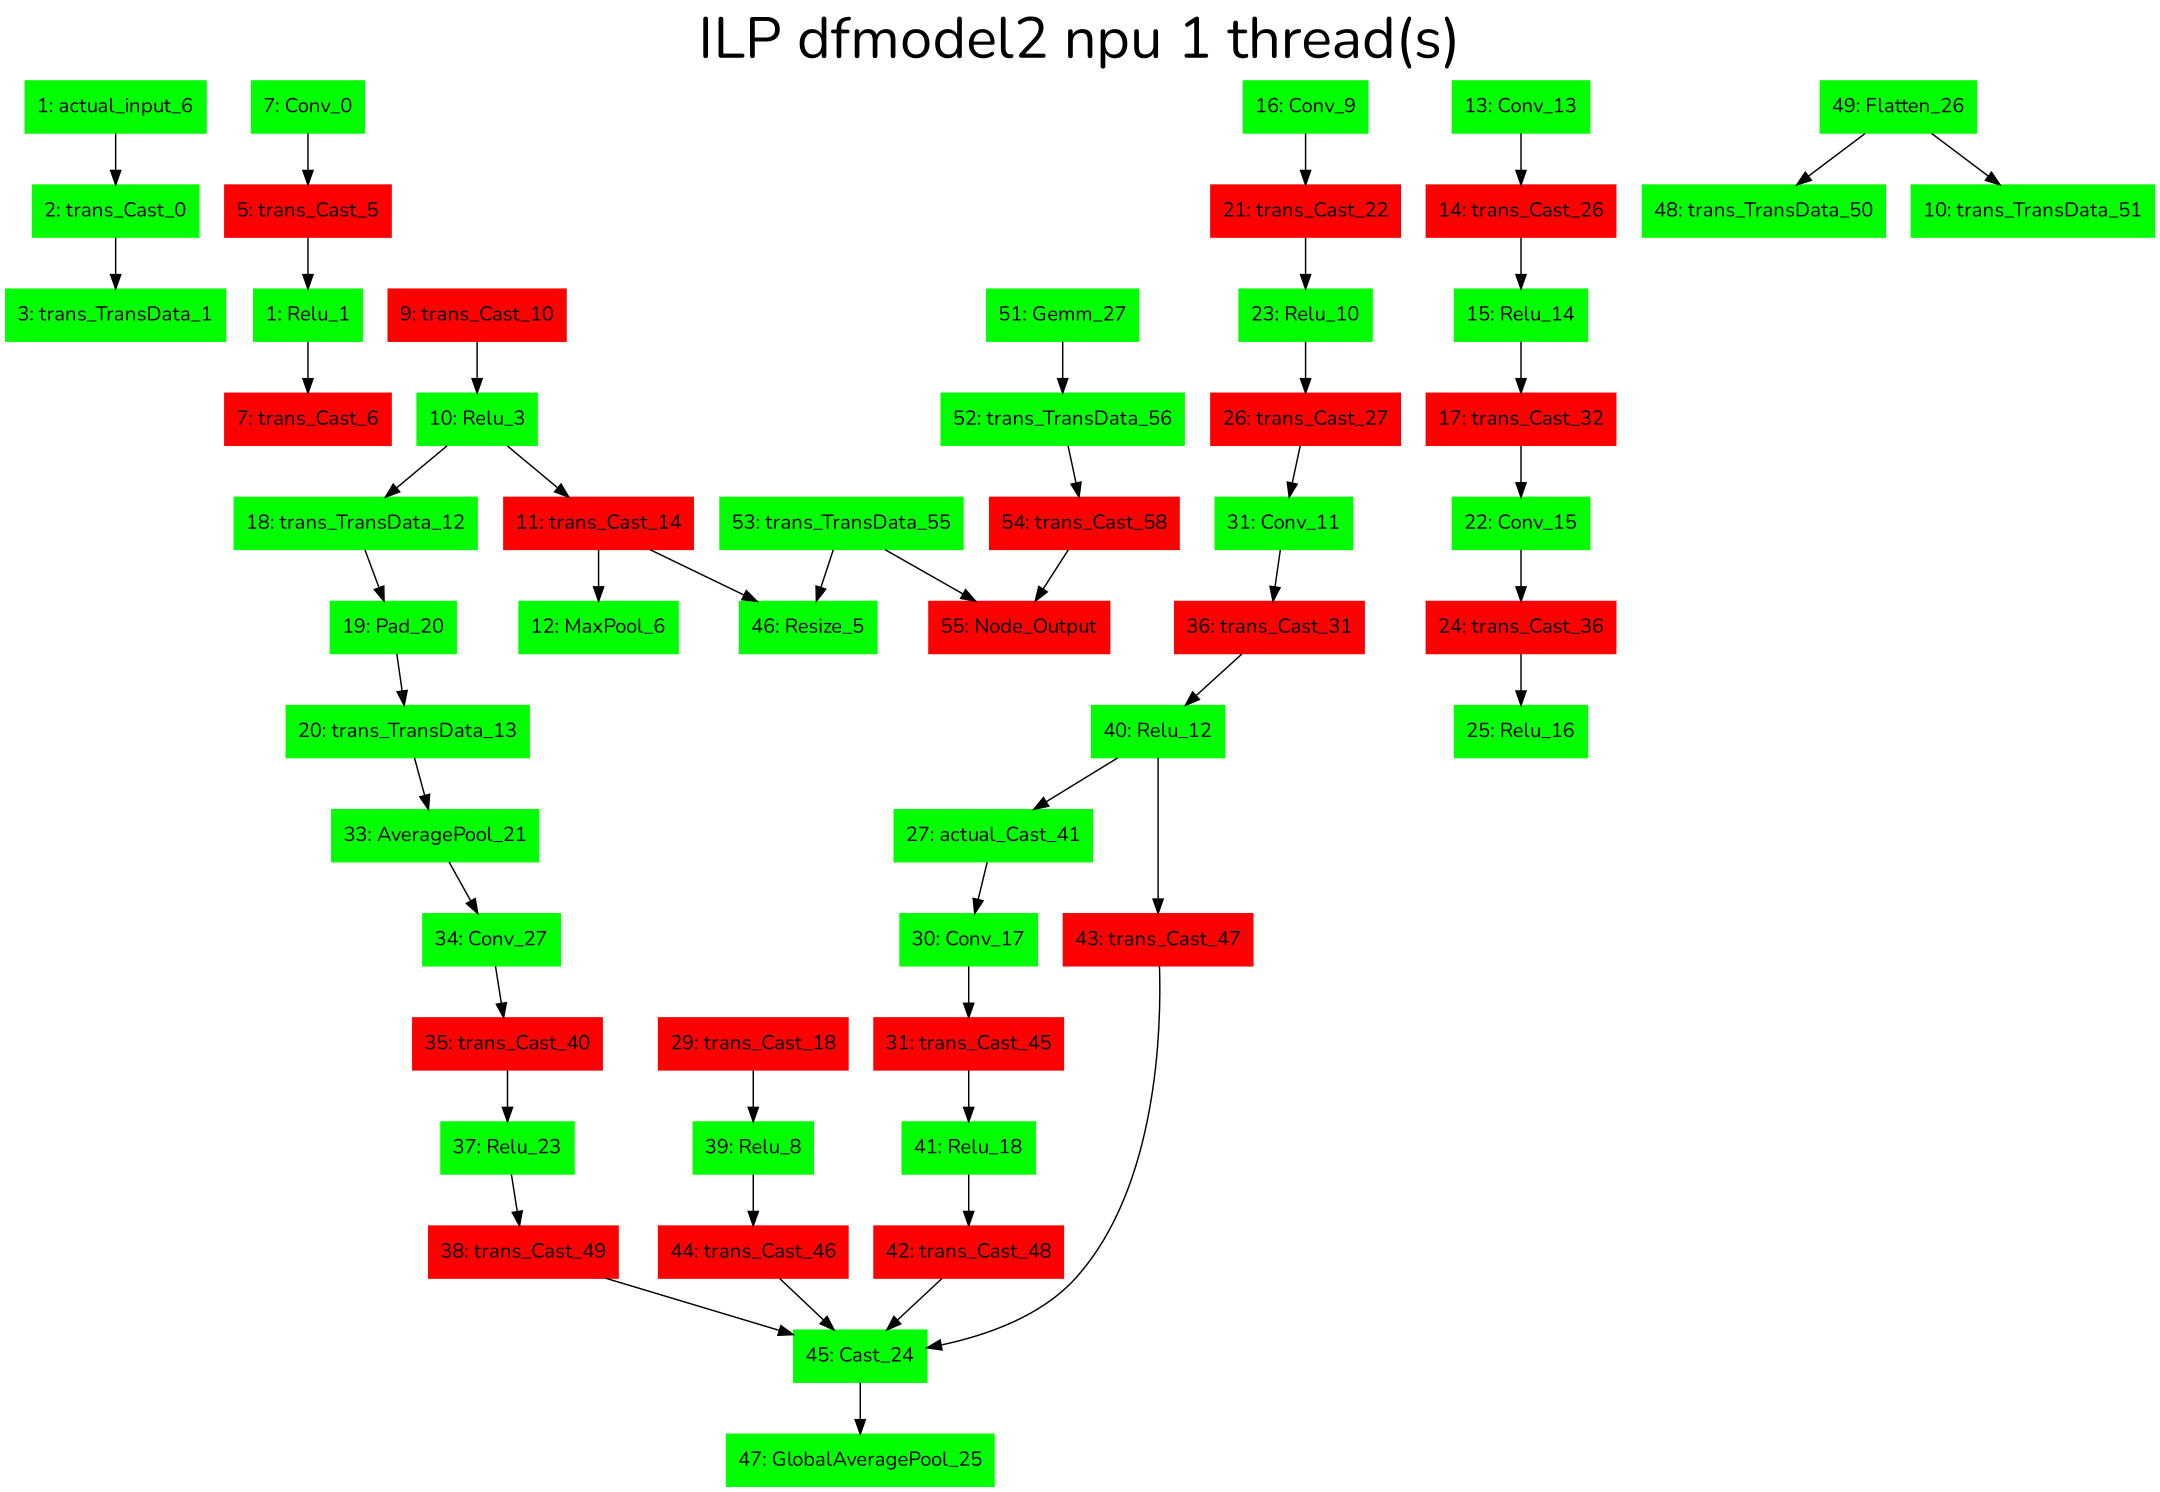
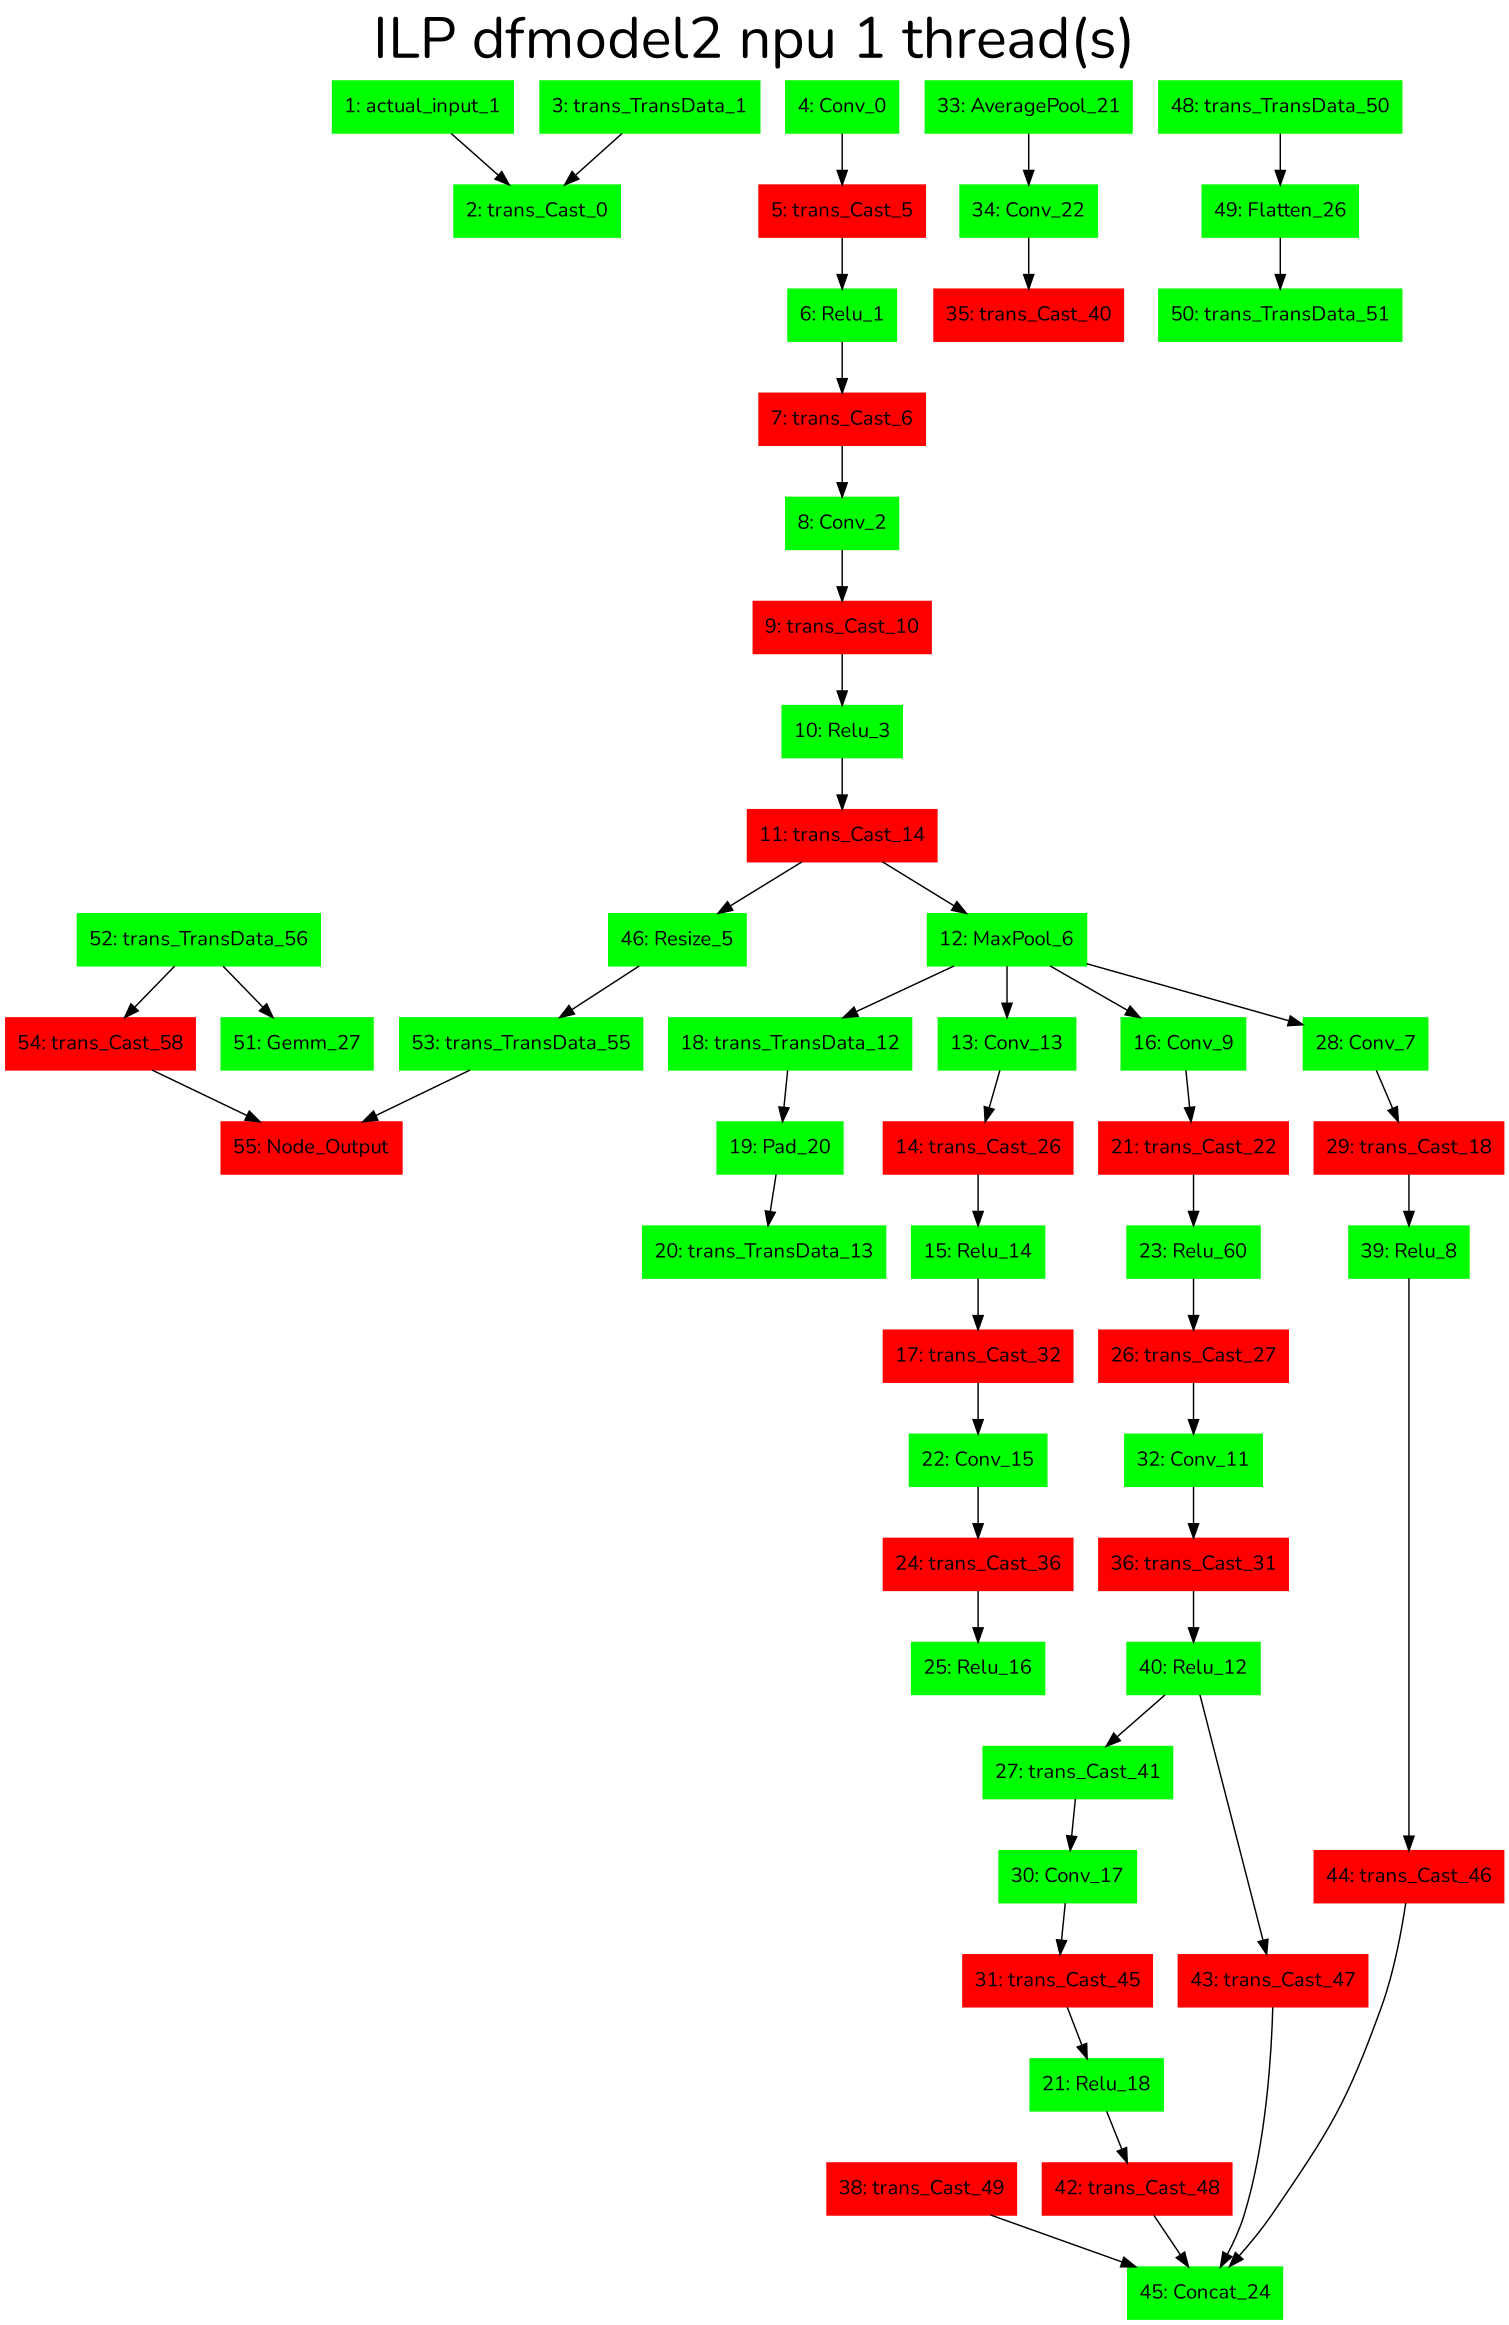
  digraph {
    fontcolor=black
    fontname=Nunito
    fontsize=40
    label="ILP dfmodel2 npu 1 thread(s)"
    labelloc=t
    node [color=green fontname=Nunito shape=box style=filled]
    edge [fontname=Nunito]
-   "1: actual_input_1" [label="1: actual_input_6"]
+   "1: actual_input_1"
    "2: trans_Cast_0"
    "3: trans_TransData_1"
    "5: trans_Cast_5" [color=red]
-   "4: Conv_0" [label="7: Conv_0"]
-   "6: Relu_1" [label="1: Relu_1"]
+   "4: Conv_0"
+   "6: Relu_1"
    "7: trans_Cast_6" [color=red]
+   "8: Conv_2"
    "9: trans_Cast_10" [color=red]
    "10: Relu_3"
    "11: trans_Cast_14" [color=red]
    "12: MaxPool_6"
    "46: Resize_5"
    "13: Conv_13"
    "16: Conv_9"
+   "28: Conv_7"
    "18: trans_TransData_12"
    "53: trans_TransData_55"
    "14: trans_Cast_26" [color=red]
    "21: trans_Cast_22" [color=red]
    "29: trans_Cast_18" [color=red]
    "19: Pad_20"
    "55: Node_Output" [color=red]
    "15: Relu_14"
-   "23: Relu_10"
+   "23: Relu_10" [label="23: Relu_60"]
    "39: Relu_8"
    "20: trans_TransData_13"
    "44: trans_Cast_46" [color=red]
-   "45: Concat_24" [label="45: Cast_24"]
-   "47: GlobalAveragePool_25"
+   "45: Concat_24"
    "26: trans_Cast_27" [color=red]
-   "32: Conv_11" [label="31: Conv_11"]
+   "32: Conv_11"
    "36: trans_Cast_31" [color=red]
    "40: Relu_12"
    "43: trans_Cast_47" [color=red]
-   "27: trans_Cast_41" [label="27: actual_Cast_41"]
+   "27: trans_Cast_41"
    "17: trans_Cast_32" [color=red]
    "22: Conv_15"
    "24: trans_Cast_36" [color=red]
    "25: Relu_16"
    "30: Conv_17"
    "31: trans_Cast_45" [color=red]
-   "41: Relu_18"
+   "41: Relu_18" [label="21: Relu_18"]
    "42: trans_Cast_48" [color=red]
    "33: AveragePool_21"
-   "34: Conv_22" [label="34: Conv_27"]
+   "34: Conv_22"
    "35: trans_Cast_40" [color=red]
-   "37: Relu_23"
    "38: trans_Cast_49" [color=red]
    "48: trans_TransData_50"
    "49: Flatten_26"
-   "50: trans_TransData_51" [label="10: trans_TransData_51"]
+   "50: trans_TransData_51"
    "51: Gemm_27"
    "52: trans_TransData_56"
    "54: trans_Cast_58" [color=red]
    "1: actual_input_1" -> "2: trans_Cast_0"
-   "2: trans_Cast_0" -> "3: trans_TransData_1"
+   "3: trans_TransData_1" -> "2: trans_Cast_0"
    "5: trans_Cast_5" -> "6: Relu_1"
    "4: Conv_0" -> "5: trans_Cast_5"
    "6: Relu_1" -> "7: trans_Cast_6"
+   "7: trans_Cast_6" -> "8: Conv_2"
+   "8: Conv_2" -> "9: trans_Cast_10"
    "9: trans_Cast_10" -> "10: Relu_3"
    "10: Relu_3" -> "11: trans_Cast_14"
    "11: trans_Cast_14" -> "12: MaxPool_6"
    "11: trans_Cast_14" -> "46: Resize_5"
-   "10: Relu_3" -> "18: trans_TransData_12"
-   "53: trans_TransData_55" -> "46: Resize_5"
+   "12: MaxPool_6" -> "13: Conv_13"
+   "12: MaxPool_6" -> "16: Conv_9"
+   "12: MaxPool_6" -> "28: Conv_7"
+   "12: MaxPool_6" -> "18: trans_TransData_12"
+   "46: Resize_5" -> "53: trans_TransData_55"
    "13: Conv_13" -> "14: trans_Cast_26"
    "16: Conv_9" -> "21: trans_Cast_22"
+   "28: Conv_7" -> "29: trans_Cast_18"
    "18: trans_TransData_12" -> "19: Pad_20"
    "53: trans_TransData_55" -> "55: Node_Output"
    "14: trans_Cast_26" -> "15: Relu_14"
    "21: trans_Cast_22" -> "23: Relu_10"
    "29: trans_Cast_18" -> "39: Relu_8"
    "19: Pad_20" -> "20: trans_TransData_13"
    "15: Relu_14" -> "17: trans_Cast_32"
    "23: Relu_10" -> "26: trans_Cast_27"
    "39: Relu_8" -> "44: trans_Cast_46"
-   "20: trans_TransData_13" -> "33: AveragePool_21"
    "44: trans_Cast_46" -> "45: Concat_24"
-   "45: Concat_24" -> "47: GlobalAveragePool_25"
    "26: trans_Cast_27" -> "32: Conv_11"
    "32: Conv_11" -> "36: trans_Cast_31"
    "36: trans_Cast_31" -> "40: Relu_12"
    "40: Relu_12" -> "43: trans_Cast_47"
    "40: Relu_12" -> "27: trans_Cast_41"
    "43: trans_Cast_47" -> "45: Concat_24"
    "27: trans_Cast_41" -> "30: Conv_17"
    "17: trans_Cast_32" -> "22: Conv_15"
    "22: Conv_15" -> "24: trans_Cast_36"
    "24: trans_Cast_36" -> "25: Relu_16"
    "30: Conv_17" -> "31: trans_Cast_45"
    "31: trans_Cast_45" -> "41: Relu_18"
    "41: Relu_18" -> "42: trans_Cast_48"
    "42: trans_Cast_48" -> "45: Concat_24"
    "33: AveragePool_21" -> "34: Conv_22"
    "34: Conv_22" -> "35: trans_Cast_40"
-   "35: trans_Cast_40" -> "37: Relu_23"
-   "37: Relu_23" -> "38: trans_Cast_49"
    "38: trans_Cast_49" -> "45: Concat_24"
-   "49: Flatten_26" -> "48: trans_TransData_50"
+   "48: trans_TransData_50" -> "49: Flatten_26"
    "49: Flatten_26" -> "50: trans_TransData_51"
-   "51: Gemm_27" -> "52: trans_TransData_56"
+   "52: trans_TransData_56" -> "51: Gemm_27"
    "52: trans_TransData_56" -> "54: trans_Cast_58"
    "54: trans_Cast_58" -> "55: Node_Output"
  }
